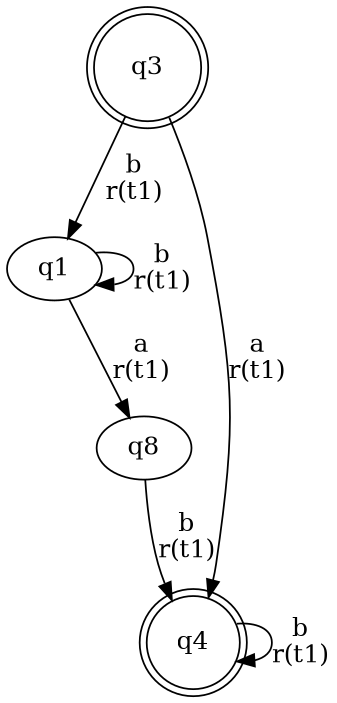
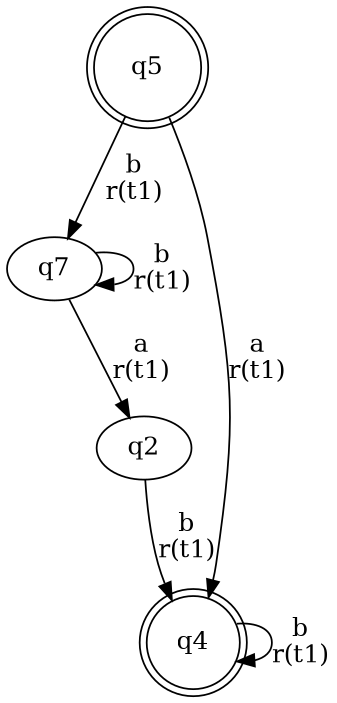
  digraph {
-   n1 [label=q1]
-   n2 [label=q8]
+   n1 [label=q7]
+   n2 [label=q2]
    n3 [label=q4 shape=doublecircle]
-   n4 [label=q3 shape=doublecircle]
+   n4 [label=q5 shape=doublecircle]
    n1 -> n1 [label="b\nr(t1)\n"]
    n1 -> n2 [label="a\nr(t1)\n"]
    n2 -> n3 [label="b\nr(t1)\n"]
    n3 -> n3 [label="b\nr(t1)\n"]
    n4 -> n1 [label="b\nr(t1)\n"]
    n4 -> n3 [label="a\nr(t1)\n"]
  }
